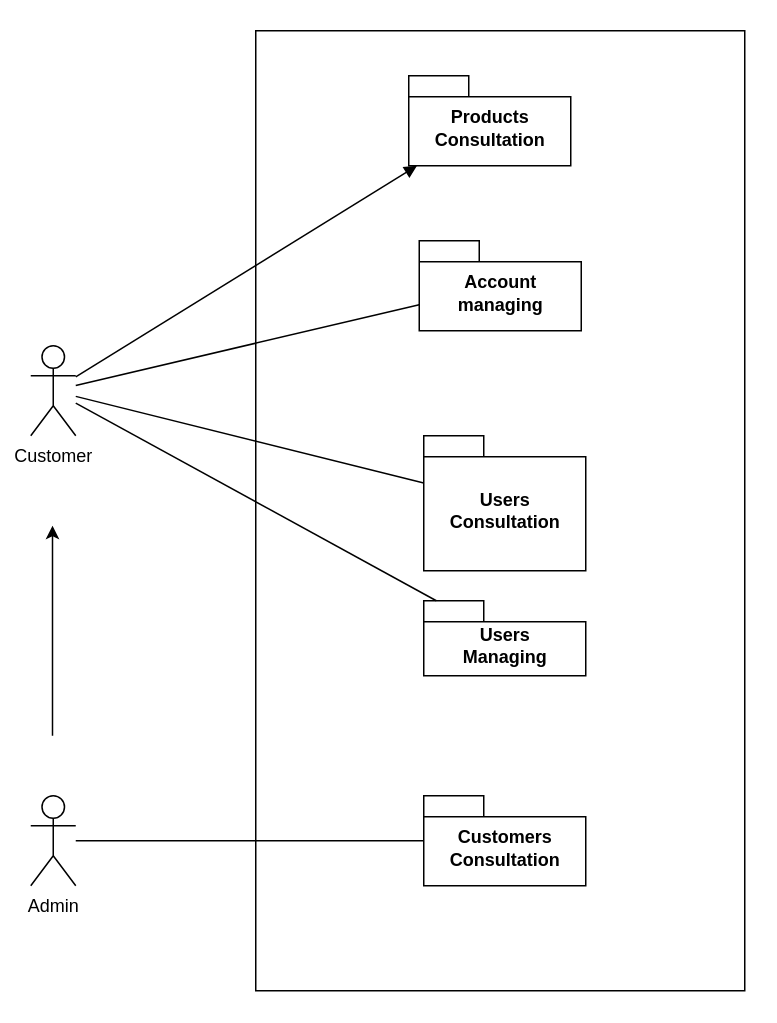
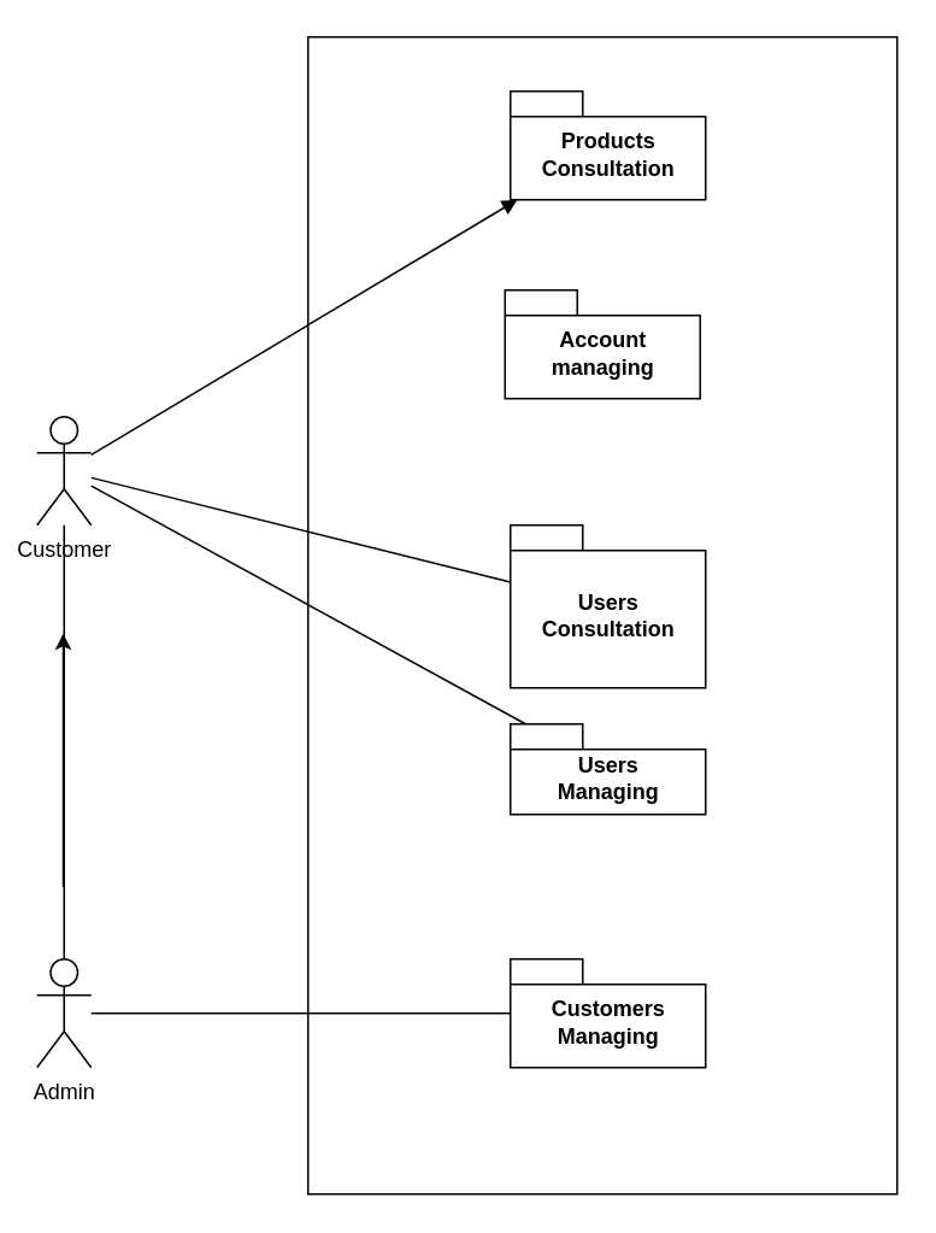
  <mxCell id="0" />
  <mxCell id="1" parent="0" />
  <mxCell id="2" value="" style="rounded=0;whiteSpace=wrap;html=1;" parent="1" vertex="1"><mxGeometry x="170" y="20" width="326" height="640" as="geometry" /></mxCell>
  <mxCell id="3" value="Customer" style="shape=umlActor;verticalLabelPosition=bottom;verticalAlign=top;html=1;outlineConnect=0;" parent="1" vertex="1"><mxGeometry x="20" y="230" width="30" height="60" as="geometry" /></mxCell>
- <mxCell id="4" value="Products&lt;br&gt;Consultation" style="shape=folder;fontStyle=1;spacingTop=10;tabWidth=40;tabHeight=14;tabPosition=left;html=1;" parent="1" vertex="1"><mxGeometry x="272" y="50" width="108" height="60" as="geometry" /></mxCell>
+ <mxCell id="4" value="Products&lt;br&gt;Consultation" style="shape=folder;fontStyle=1;spacingTop=10;tabWidth=40;tabHeight=14;tabPosition=left;html=1;" parent="1" vertex="1"><mxGeometry x="282" y="50" width="108" height="60" as="geometry" /></mxCell>
  <mxCell id="5" value="Users&lt;br&gt;Consultation" style="shape=folder;fontStyle=1;spacingTop=10;tabWidth=40;tabHeight=14;tabPosition=left;html=1;" parent="1" vertex="1"><mxGeometry x="282" y="290" width="108" height="90" as="geometry" /></mxCell>
  <mxCell id="6" value="Users&lt;br&gt;Managing" style="shape=folder;fontStyle=1;spacingTop=10;tabWidth=40;tabHeight=14;tabPosition=left;html=1;" parent="1" vertex="1"><mxGeometry x="282" y="400" width="108" height="50" as="geometry" /></mxCell>
  <mxCell id="7" value="" style="endArrow=block;html=1;" parent="1" source="3" target="4" edge="1"><mxGeometry width="50" height="50" relative="1" as="geometry"><mxPoint x="50" y="270" as="sourcePoint" /><mxPoint x="100" y="220" as="targetPoint" /></mxGeometry></mxCell>
  <mxCell id="8" value="" style="endArrow=none;html=1;" parent="1" source="3" target="5" edge="1"><mxGeometry width="50" height="50" relative="1" as="geometry"><mxPoint x="60" y="324.02" as="sourcePoint" /><mxPoint x="292" y="231.528" as="targetPoint" /></mxGeometry></mxCell>
  <mxCell id="9" value="" style="endArrow=none;html=1;" parent="1" source="3" target="6" edge="1"><mxGeometry width="50" height="50" relative="1" as="geometry"><mxPoint x="70" y="334.02" as="sourcePoint" /><mxPoint x="302" y="241.528" as="targetPoint" /></mxGeometry></mxCell>
  <mxCell id="10" value="Account&lt;br&gt;managing" style="shape=folder;fontStyle=1;spacingTop=10;tabWidth=40;tabHeight=14;tabPosition=left;html=1;" parent="1" vertex="1"><mxGeometry x="279" y="160" width="108" height="60" as="geometry" /></mxCell>
- <mxCell id="11" value="" style="endArrow=none;html=1;" parent="1" source="3" target="10" edge="1"><mxGeometry width="50" height="50" relative="1" as="geometry"><mxPoint x="60" y="261.03" as="sourcePoint" /><mxPoint x="295.833" y="120" as="targetPoint" /></mxGeometry></mxCell>
+ <mxCell id="11" value="" style="endArrow=none;html=1;" parent="1" source="3" target="12" edge="1"><mxGeometry width="50" height="50" relative="1" as="geometry"><mxPoint x="60" y="261.03" as="sourcePoint" /><mxPoint x="295.833" y="120" as="targetPoint" /></mxGeometry></mxCell>
  <mxCell id="12" value="Admin" style="shape=umlActor;verticalLabelPosition=bottom;verticalAlign=top;html=1;outlineConnect=0;" parent="1" vertex="1"><mxGeometry x="20" y="530" width="30" height="60" as="geometry" /></mxCell>
- <mxCell id="13" value="Customers&lt;br&gt;Consultation&lt;br&gt;" style="shape=folder;fontStyle=1;spacingTop=10;tabWidth=40;tabHeight=14;tabPosition=left;html=1;" parent="1" vertex="1"><mxGeometry x="282" y="530" width="108" height="60" as="geometry" /></mxCell>
+ <mxCell id="13" value="Customers&lt;br&gt;Managing&lt;br&gt;" style="shape=folder;fontStyle=1;spacingTop=10;tabWidth=40;tabHeight=14;tabPosition=left;html=1;" parent="1" vertex="1"><mxGeometry x="282" y="530" width="108" height="60" as="geometry" /></mxCell>
  <mxCell id="14" value="" style="endArrow=none;html=1;" parent="1" source="12" target="13" edge="1"><mxGeometry width="50" height="50" relative="1" as="geometry"><mxPoint x="60" y="278.472" as="sourcePoint" /><mxPoint x="292.882" y="410" as="targetPoint" /></mxGeometry></mxCell>
  <mxCell id="15" value="" style="endArrow=classic;html=1;" edge="1" parent="1"><mxGeometry width="50" height="50" relative="1" as="geometry"><mxPoint x="34.5" y="490" as="sourcePoint" /><mxPoint x="34.5" y="350" as="targetPoint" /></mxGeometry></mxCell>
